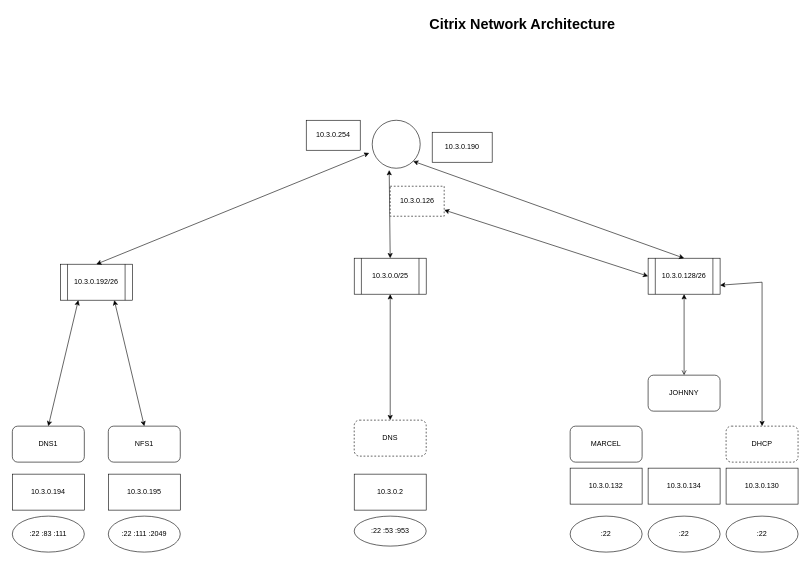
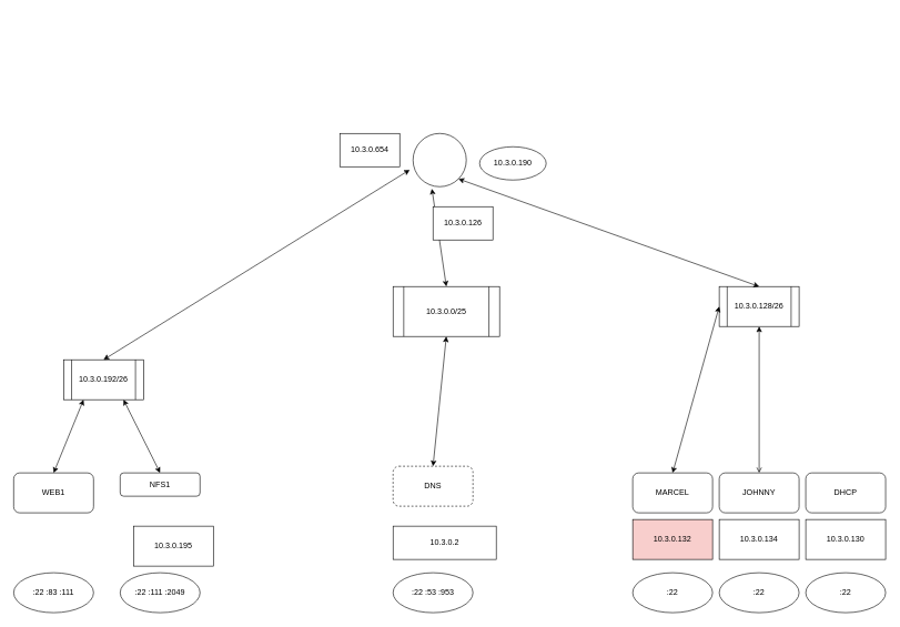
  <mxCell id="0" style=";html=1;" />
  <mxCell id="1" style=";html=1;" parent="0" />
- <mxCell id="2" value="Citrix Network Architecture" style="text;strokeColor=none;fillColor=none;html=1;fontSize=24;fontStyle=1;verticalAlign=middle;align=center;" parent="1" vertex="1"><mxGeometry x="439" y="20" width="861" height="40" as="geometry" /></mxCell>
  <mxCell id="3" value="" style="ellipse;whiteSpace=wrap;html=1;aspect=fixed;" vertex="1" parent="1"><mxGeometry x="620" y="200" width="80" height="80" as="geometry" /></mxCell>
- <mxCell id="4" value="DNS1" style="rounded=1;whiteSpace=wrap;html=1;" vertex="1" parent="1"><mxGeometry x="20" y="710" width="120" height="60" as="geometry" /></mxCell>
- <mxCell id="5" value="NFS1" style="rounded=1;whiteSpace=wrap;html=1;" vertex="1" parent="1"><mxGeometry x="180" y="710" width="120" height="60" as="geometry" /></mxCell>
+ <mxCell id="4" value="WEB1" style="rounded=1;whiteSpace=wrap;html=1;" vertex="1" parent="1"><mxGeometry x="20" y="710" width="120" height="60" as="geometry" /></mxCell>
+ <mxCell id="5" value="NFS1" style="rounded=1;whiteSpace=wrap;html=1;" vertex="1" parent="1"><mxGeometry x="180" y="710" width="120" height="35" as="geometry" /></mxCell>
  <mxCell id="6" value="DNS" style="rounded=1;whiteSpace=wrap;html=1;dashed=1;" vertex="1" parent="1"><mxGeometry x="590" y="700" width="120" height="60" as="geometry" /></mxCell>
  <mxCell id="7" value="MARCEL" style="rounded=1;whiteSpace=wrap;html=1;" vertex="1" parent="1"><mxGeometry x="950" y="710" width="120" height="60" as="geometry" /></mxCell>
- <mxCell id="8" value="JOHNNY" style="rounded=1;whiteSpace=wrap;html=1;" vertex="1" parent="1"><mxGeometry x="1080" y="625" width="120" height="60" as="geometry" /></mxCell>
- <mxCell id="9" value="DHCP" style="rounded=1;whiteSpace=wrap;html=1;dashed=1;" vertex="1" parent="1"><mxGeometry x="1210" y="710" width="120" height="60" as="geometry" /></mxCell>
- <mxCell id="10" value="10.3.0.192/26" style="shape=process;whiteSpace=wrap;html=1;backgroundOutline=1;" vertex="1" parent="1"><mxGeometry x="100" y="440" width="120" height="60" as="geometry" /></mxCell>
- <mxCell id="11" value="10.3.0.0/25" style="shape=process;whiteSpace=wrap;html=1;backgroundOutline=1;" vertex="1" parent="1"><mxGeometry x="590" y="430" width="120" height="60" as="geometry" /></mxCell>
+ <mxCell id="8" value="JOHNNY" style="rounded=1;whiteSpace=wrap;html=1;" vertex="1" parent="1"><mxGeometry x="1080" y="710" width="120" height="60" as="geometry" /></mxCell>
+ <mxCell id="9" value="DHCP" style="rounded=1;whiteSpace=wrap;html=1;" vertex="1" parent="1"><mxGeometry x="1210" y="710" width="120" height="60" as="geometry" /></mxCell>
+ <mxCell id="10" value="10.3.0.192/26" style="shape=process;whiteSpace=wrap;html=1;backgroundOutline=1;" vertex="1" parent="1"><mxGeometry x="95" y="540" width="120" height="60" as="geometry" /></mxCell>
+ <mxCell id="11" value="10.3.0.0/25" style="shape=process;whiteSpace=wrap;html=1;backgroundOutline=1;" vertex="1" parent="1"><mxGeometry x="590" y="430" width="160" height="75" as="geometry" /></mxCell>
  <mxCell id="12" value="10.3.0.128/26" style="shape=process;whiteSpace=wrap;html=1;backgroundOutline=1;" vertex="1" parent="1"><mxGeometry x="1080" y="430" width="120" height="60" as="geometry" /></mxCell>
  <mxCell id="13" value="" style="endArrow=classic;startArrow=classic;html=1;rounded=0;exitX=0.5;exitY=0;exitDx=0;exitDy=0;entryX=0.5;entryY=1;entryDx=0;entryDy=0;" edge="1" parent="1" source="6" target="11"><mxGeometry width="50" height="50" relative="1" as="geometry"><mxPoint x="760" y="670" as="sourcePoint" /><mxPoint x="810" y="620" as="targetPoint" /></mxGeometry></mxCell>
- <mxCell id="14" value="" style="endArrow=classic;startArrow=classic;html=1;rounded=0;exitX=0;exitY=0.5;exitDx=0;exitDy=0;" edge="1" parent="1" source="12" target="35"><mxGeometry width="50" height="50" relative="1" as="geometry"><mxPoint x="1010" y="450" as="sourcePoint" /><mxPoint x="830" y="640" as="targetPoint" /></mxGeometry></mxCell>
+ <mxCell id="14" value="" style="endArrow=classic;startArrow=classic;html=1;rounded=0;entryX=0.5;entryY=0;entryDx=0;entryDy=0;exitX=0;exitY=0.5;exitDx=0;exitDy=0;" edge="1" parent="1" source="12" target="7"><mxGeometry width="50" height="50" relative="1" as="geometry"><mxPoint x="1010" y="450" as="sourcePoint" /><mxPoint x="830" y="640" as="targetPoint" /></mxGeometry></mxCell>
  <mxCell id="15" value="" style="endArrow=open;startArrow=classic;html=1;rounded=0;entryX=0.5;entryY=0;entryDx=0;entryDy=0;exitX=0.5;exitY=1;exitDx=0;exitDy=0;" edge="1" parent="1" source="12" target="8"><mxGeometry width="50" height="50" relative="1" as="geometry"><mxPoint x="790" y="700" as="sourcePoint" /><mxPoint x="840" y="650" as="targetPoint" /></mxGeometry></mxCell>
- <mxCell id="16" value="" style="endArrow=classic;startArrow=classic;html=1;rounded=0;entryX=0.5;entryY=0;entryDx=0;entryDy=0;exitX=1;exitY=0.75;exitDx=0;exitDy=0;" edge="1" parent="1" source="12" target="9"><mxGeometry width="50" height="50" relative="1" as="geometry"><mxPoint x="760" y="670" as="sourcePoint" /><mxPoint x="810" y="620" as="targetPoint" /><Array as="points"><mxPoint x="1270" y="470" /></Array></mxGeometry></mxCell>
  <mxCell id="17" value="" style="endArrow=classic;startArrow=classic;html=1;rounded=0;exitX=0.5;exitY=0;exitDx=0;exitDy=0;entryX=0.354;entryY=1.038;entryDx=0;entryDy=0;entryPerimeter=0;" edge="1" parent="1" source="11" target="3"><mxGeometry width="50" height="50" relative="1" as="geometry"><mxPoint x="800" y="710" as="sourcePoint" /><mxPoint x="850" y="660" as="targetPoint" /></mxGeometry></mxCell>
  <mxCell id="18" value="" style="endArrow=classic;startArrow=classic;html=1;rounded=0;entryX=0.5;entryY=0;entryDx=0;entryDy=0;exitX=1;exitY=1;exitDx=0;exitDy=0;" edge="1" parent="1" source="3" target="12"><mxGeometry width="50" height="50" relative="1" as="geometry"><mxPoint x="810" y="720" as="sourcePoint" /><mxPoint x="860" y="670" as="targetPoint" /></mxGeometry></mxCell>
  <mxCell id="19" value="" style="endArrow=classic;startArrow=classic;html=1;rounded=0;exitX=0.5;exitY=0;exitDx=0;exitDy=0;entryX=-0.062;entryY=0.683;entryDx=0;entryDy=0;entryPerimeter=0;" edge="1" parent="1" source="10" target="3"><mxGeometry width="50" height="50" relative="1" as="geometry"><mxPoint x="820" y="730" as="sourcePoint" /><mxPoint x="870" y="680" as="targetPoint" /></mxGeometry></mxCell>
  <mxCell id="20" value="" style="endArrow=classic;startArrow=classic;html=1;rounded=0;exitX=0.5;exitY=0;exitDx=0;exitDy=0;entryX=0.75;entryY=1;entryDx=0;entryDy=0;" edge="1" parent="1" source="5" target="10"><mxGeometry width="50" height="50" relative="1" as="geometry"><mxPoint x="830" y="740" as="sourcePoint" /><mxPoint x="880" y="690" as="targetPoint" /></mxGeometry></mxCell>
  <mxCell id="21" value="" style="endArrow=classic;startArrow=classic;html=1;rounded=0;exitX=0.5;exitY=0;exitDx=0;exitDy=0;entryX=0.25;entryY=1;entryDx=0;entryDy=0;" edge="1" parent="1" source="4" target="10"><mxGeometry width="50" height="50" relative="1" as="geometry"><mxPoint x="840" y="750" as="sourcePoint" /><mxPoint x="890" y="700" as="targetPoint" /></mxGeometry></mxCell>
- <mxCell id="22" value="10.3.0.194" style="whiteSpace=wrap;html=1;" vertex="1" parent="1"><mxGeometry x="20" y="790" width="120" height="60" as="geometry" /></mxCell>
- <mxCell id="23" value="10.3.0.195" style="whiteSpace=wrap;html=1;" vertex="1" parent="1"><mxGeometry x="180" y="790" width="120" height="60" as="geometry" /></mxCell>
- <mxCell id="24" value="10.3.0.2" style="whiteSpace=wrap;html=1;" vertex="1" parent="1"><mxGeometry x="590" y="790" width="120" height="60" as="geometry" /></mxCell>
- <mxCell id="25" value="10.3.0.132" style="whiteSpace=wrap;html=1;" vertex="1" parent="1"><mxGeometry x="950" y="780" width="120" height="60" as="geometry" /></mxCell>
+ <mxCell id="23" value="10.3.0.195" style="whiteSpace=wrap;html=1;" vertex="1" parent="1"><mxGeometry x="200" y="790" width="120" height="60" as="geometry" /></mxCell>
+ <mxCell id="24" value="10.3.0.2" style="whiteSpace=wrap;html=1;" vertex="1" parent="1"><mxGeometry x="590" y="790" width="155" height="50" as="geometry" /></mxCell>
+ <mxCell id="25" value="10.3.0.132" style="whiteSpace=wrap;html=1;fillColor=#f8cecc;" vertex="1" parent="1"><mxGeometry x="950" y="780" width="120" height="60" as="geometry" /></mxCell>
  <mxCell id="26" value="10.3.0.134" style="whiteSpace=wrap;html=1;" vertex="1" parent="1"><mxGeometry x="1080" y="780" width="120" height="60" as="geometry" /></mxCell>
  <mxCell id="27" value="10.3.0.130" style="whiteSpace=wrap;html=1;" vertex="1" parent="1"><mxGeometry x="1210" y="780" width="120" height="60" as="geometry" /></mxCell>
- <mxCell id="28" value=":22 :53 :953" style="ellipse;whiteSpace=wrap;html=1;" vertex="1" parent="1"><mxGeometry x="590" y="860" width="120" height="50" as="geometry" /></mxCell>
+ <mxCell id="28" value=":22 :53 :953" style="ellipse;whiteSpace=wrap;html=1;" vertex="1" parent="1"><mxGeometry x="590" y="860" width="120" height="60" as="geometry" /></mxCell>
  <mxCell id="29" value=":22 :83 :111" style="ellipse;whiteSpace=wrap;html=1;" vertex="1" parent="1"><mxGeometry x="20" y="860" width="120" height="60" as="geometry" /></mxCell>
  <mxCell id="30" value=":22 :111 :2049" style="ellipse;whiteSpace=wrap;html=1;" vertex="1" parent="1"><mxGeometry x="180" y="860" width="120" height="60" as="geometry" /></mxCell>
  <mxCell id="31" value=":22" style="ellipse;whiteSpace=wrap;html=1;" vertex="1" parent="1"><mxGeometry x="950" y="860" width="120" height="60" as="geometry" /></mxCell>
  <mxCell id="32" value=":22" style="ellipse;whiteSpace=wrap;html=1;" vertex="1" parent="1"><mxGeometry x="1080" y="860" width="120" height="60" as="geometry" /></mxCell>
  <mxCell id="33" value=":22" style="ellipse;whiteSpace=wrap;html=1;" vertex="1" parent="1"><mxGeometry x="1210" y="860" width="120" height="60" as="geometry" /></mxCell>
- <mxCell id="34" value="10.3.0.254" style="whiteSpace=wrap;html=1;" vertex="1" parent="1"><mxGeometry x="510" y="200" width="90" height="50" as="geometry" /></mxCell>
- <mxCell id="35" value="10.3.0.126" style="whiteSpace=wrap;html=1;dashed=1;" vertex="1" parent="1"><mxGeometry x="650" y="310" width="90" height="50" as="geometry" /></mxCell>
- <mxCell id="36" value="10.3.0.190" style="whiteSpace=wrap;html=1;" vertex="1" parent="1"><mxGeometry x="720" y="220" width="100" height="50" as="geometry" /></mxCell>
+ <mxCell id="34" value="10.3.0.654" style="whiteSpace=wrap;html=1;" vertex="1" parent="1"><mxGeometry x="510" y="200" width="90" height="50" as="geometry" /></mxCell>
+ <mxCell id="35" value="10.3.0.126" style="whiteSpace=wrap;html=1;" vertex="1" parent="1"><mxGeometry x="650" y="310" width="90" height="50" as="geometry" /></mxCell>
+ <mxCell id="36" value="10.3.0.190" style="ellipse;whiteSpace=wrap;html=1;" vertex="1" parent="1"><mxGeometry x="720" y="220" width="100" height="50" as="geometry" /></mxCell>
